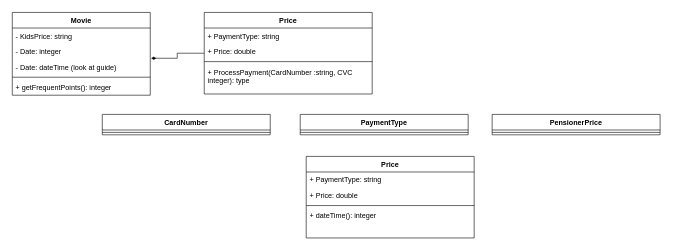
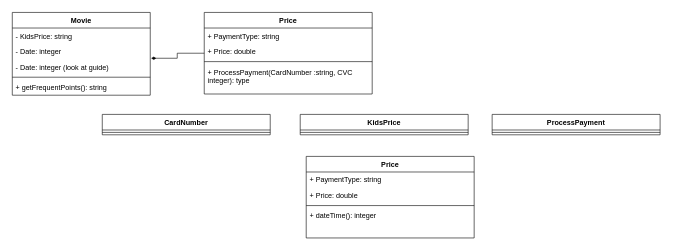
  <mxCell id="0" />
  <mxCell id="1" parent="0" />
  <mxCell id="2" value="Movie" style="swimlane;fontStyle=1;align=center;verticalAlign=top;childLayout=stackLayout;horizontal=1;startSize=26;horizontalStack=0;resizeParent=1;resizeParentMax=0;resizeLast=0;collapsible=1;marginBottom=0;" vertex="1" parent="1"><mxGeometry x="20" y="20" width="230" height="138" as="geometry" /></mxCell>
  <mxCell id="3" value="- KidsPrice: string" style="text;strokeColor=none;fillColor=none;align=left;verticalAlign=top;spacingLeft=4;spacingRight=4;overflow=hidden;rotatable=0;points=[[0,0.5],[1,0.5]];portConstraint=eastwest;" vertex="1" parent="2"><mxGeometry y="26" width="230" height="26" as="geometry" /></mxCell>
  <mxCell id="4" value="- Date: integer" style="text;strokeColor=none;fillColor=none;align=left;verticalAlign=top;spacingLeft=4;spacingRight=4;overflow=hidden;rotatable=0;points=[[0,0.5],[1,0.5]];portConstraint=eastwest;" vertex="1" parent="2"><mxGeometry y="52" width="230" height="26" as="geometry" /></mxCell>
- <mxCell id="5" value="- Date: dateTime (look at guide)" style="text;strokeColor=none;fillColor=none;align=left;verticalAlign=top;spacingLeft=4;spacingRight=4;overflow=hidden;rotatable=0;points=[[0,0.5],[1,0.5]];portConstraint=eastwest;" vertex="1" parent="2"><mxGeometry y="78" width="230" height="26" as="geometry" /></mxCell>
+ <mxCell id="5" value="- Date: integer (look at guide)" style="text;strokeColor=none;fillColor=none;align=left;verticalAlign=top;spacingLeft=4;spacingRight=4;overflow=hidden;rotatable=0;points=[[0,0.5],[1,0.5]];portConstraint=eastwest;" vertex="1" parent="2"><mxGeometry y="78" width="230" height="26" as="geometry" /></mxCell>
  <mxCell id="6" value="" style="line;strokeWidth=1;fillColor=none;align=left;verticalAlign=middle;spacingTop=-1;spacingLeft=3;spacingRight=3;rotatable=0;labelPosition=right;points=[];portConstraint=eastwest;strokeColor=inherit;" vertex="1" parent="2"><mxGeometry y="104" width="230" height="8" as="geometry" /></mxCell>
- <mxCell id="7" value="+ getFrequentPoints(): integer" style="text;strokeColor=none;fillColor=none;align=left;verticalAlign=top;spacingLeft=4;spacingRight=4;overflow=hidden;rotatable=0;points=[[0,0.5],[1,0.5]];portConstraint=eastwest;" vertex="1" parent="2"><mxGeometry y="112" width="230" height="26" as="geometry" /></mxCell>
+ <mxCell id="7" value="+ getFrequentPoints(): string" style="text;strokeColor=none;fillColor=none;align=left;verticalAlign=top;spacingLeft=4;spacingRight=4;overflow=hidden;rotatable=0;points=[[0,0.5],[1,0.5]];portConstraint=eastwest;" vertex="1" parent="2"><mxGeometry y="112" width="230" height="26" as="geometry" /></mxCell>
  <mxCell id="8" style="edgeStyle=orthogonalEdgeStyle;rounded=0;orthogonalLoop=1;jettySize=auto;html=1;entryX=1.006;entryY=-0.062;entryDx=0;entryDy=0;entryPerimeter=0;endArrow=diamondThin;endFill=1;" edge="1" parent="1" source="9" target="5"><mxGeometry relative="1" as="geometry" /></mxCell>
  <mxCell id="9" value="Price" style="swimlane;fontStyle=1;align=center;verticalAlign=top;childLayout=stackLayout;horizontal=1;startSize=26;horizontalStack=0;resizeParent=1;resizeParentMax=0;resizeLast=0;collapsible=1;marginBottom=0;" vertex="1" parent="1"><mxGeometry x="340" y="20" width="280" height="136" as="geometry" /></mxCell>
  <mxCell id="10" value="+ PaymentType: string" style="text;strokeColor=none;fillColor=none;align=left;verticalAlign=top;spacingLeft=4;spacingRight=4;overflow=hidden;rotatable=0;points=[[0,0.5],[1,0.5]];portConstraint=eastwest;" vertex="1" parent="9"><mxGeometry y="26" width="280" height="26" as="geometry" /></mxCell>
  <mxCell id="11" value="+ Price: double" style="text;strokeColor=none;fillColor=none;align=left;verticalAlign=top;spacingLeft=4;spacingRight=4;overflow=hidden;rotatable=0;points=[[0,0.5],[1,0.5]];portConstraint=eastwest;" vertex="1" parent="9"><mxGeometry y="52" width="280" height="26" as="geometry" /></mxCell>
  <mxCell id="12" value="" style="line;strokeWidth=1;fillColor=none;align=left;verticalAlign=middle;spacingTop=-1;spacingLeft=3;spacingRight=3;rotatable=0;labelPosition=right;points=[];portConstraint=eastwest;strokeColor=inherit;" vertex="1" parent="9"><mxGeometry y="78" width="280" height="8" as="geometry" /></mxCell>
  <mxCell id="13" value="+ ProcessPayment(CardNumber :string, CVC integer): type" style="text;strokeColor=none;fillColor=none;align=left;verticalAlign=top;spacingLeft=4;spacingRight=4;overflow=hidden;rotatable=0;points=[[0,0.5],[1,0.5]];portConstraint=eastwest;whiteSpace=wrap;" vertex="1" parent="9"><mxGeometry y="86" width="280" height="50" as="geometry" /></mxCell>
  <mxCell id="14" value="CardNumber" style="swimlane;fontStyle=1;align=center;verticalAlign=top;childLayout=stackLayout;horizontal=1;startSize=26;horizontalStack=0;resizeParent=1;resizeParentMax=0;resizeLast=0;collapsible=1;marginBottom=0;" vertex="1" parent="1"><mxGeometry x="170" y="190" width="280" height="34" as="geometry" /></mxCell>
  <mxCell id="15" value="" style="line;strokeWidth=1;fillColor=none;align=left;verticalAlign=middle;spacingTop=-1;spacingLeft=3;spacingRight=3;rotatable=0;labelPosition=right;points=[];portConstraint=eastwest;strokeColor=inherit;" vertex="1" parent="14"><mxGeometry y="26" width="280" height="8" as="geometry" /></mxCell>
- <mxCell id="16" value="PaymentType" style="swimlane;fontStyle=1;align=center;verticalAlign=top;childLayout=stackLayout;horizontal=1;startSize=26;horizontalStack=0;resizeParent=1;resizeParentMax=0;resizeLast=0;collapsible=1;marginBottom=0;" vertex="1" parent="1"><mxGeometry x="500" y="190" width="280" height="34" as="geometry" /></mxCell>
+ <mxCell id="16" value="KidsPrice" style="swimlane;fontStyle=1;align=center;verticalAlign=top;childLayout=stackLayout;horizontal=1;startSize=26;horizontalStack=0;resizeParent=1;resizeParentMax=0;resizeLast=0;collapsible=1;marginBottom=0;" vertex="1" parent="1"><mxGeometry x="500" y="190" width="280" height="34" as="geometry" /></mxCell>
  <mxCell id="17" value="" style="line;strokeWidth=1;fillColor=none;align=left;verticalAlign=middle;spacingTop=-1;spacingLeft=3;spacingRight=3;rotatable=0;labelPosition=right;points=[];portConstraint=eastwest;strokeColor=inherit;" vertex="1" parent="16"><mxGeometry y="26" width="280" height="8" as="geometry" /></mxCell>
- <mxCell id="18" value="PensionerPrice" style="swimlane;fontStyle=1;align=center;verticalAlign=top;childLayout=stackLayout;horizontal=1;startSize=26;horizontalStack=0;resizeParent=1;resizeParentMax=0;resizeLast=0;collapsible=1;marginBottom=0;" vertex="1" parent="1"><mxGeometry x="820" y="190" width="280" height="34" as="geometry" /></mxCell>
+ <mxCell id="18" value="ProcessPayment" style="swimlane;fontStyle=1;align=center;verticalAlign=top;childLayout=stackLayout;horizontal=1;startSize=26;horizontalStack=0;resizeParent=1;resizeParentMax=0;resizeLast=0;collapsible=1;marginBottom=0;" vertex="1" parent="1"><mxGeometry x="820" y="190" width="280" height="34" as="geometry" /></mxCell>
  <mxCell id="19" value="" style="line;strokeWidth=1;fillColor=none;align=left;verticalAlign=middle;spacingTop=-1;spacingLeft=3;spacingRight=3;rotatable=0;labelPosition=right;points=[];portConstraint=eastwest;strokeColor=inherit;" vertex="1" parent="18"><mxGeometry y="26" width="280" height="8" as="geometry" /></mxCell>
  <mxCell id="20" value="Price" style="swimlane;fontStyle=1;align=center;verticalAlign=top;childLayout=stackLayout;horizontal=1;startSize=26;horizontalStack=0;resizeParent=1;resizeParentMax=0;resizeLast=0;collapsible=1;marginBottom=0;" vertex="1" parent="1"><mxGeometry x="510" y="260" width="280" height="136" as="geometry" /></mxCell>
  <mxCell id="21" value="+ PaymentType: string" style="text;strokeColor=none;fillColor=none;align=left;verticalAlign=top;spacingLeft=4;spacingRight=4;overflow=hidden;rotatable=0;points=[[0,0.5],[1,0.5]];portConstraint=eastwest;" vertex="1" parent="20"><mxGeometry y="26" width="280" height="26" as="geometry" /></mxCell>
  <mxCell id="22" value="+ Price: double" style="text;strokeColor=none;fillColor=none;align=left;verticalAlign=top;spacingLeft=4;spacingRight=4;overflow=hidden;rotatable=0;points=[[0,0.5],[1,0.5]];portConstraint=eastwest;" vertex="1" parent="20"><mxGeometry y="52" width="280" height="26" as="geometry" /></mxCell>
  <mxCell id="23" value="" style="line;strokeWidth=1;fillColor=none;align=left;verticalAlign=middle;spacingTop=-1;spacingLeft=3;spacingRight=3;rotatable=0;labelPosition=right;points=[];portConstraint=eastwest;strokeColor=inherit;" vertex="1" parent="20"><mxGeometry y="78" width="280" height="8" as="geometry" /></mxCell>
  <mxCell id="24" value="+ dateTime(): integer" style="text;strokeColor=none;fillColor=none;align=left;verticalAlign=top;spacingLeft=4;spacingRight=4;overflow=hidden;rotatable=0;points=[[0,0.5],[1,0.5]];portConstraint=eastwest;whiteSpace=wrap;" vertex="1" parent="20"><mxGeometry y="86" width="280" height="50" as="geometry" /></mxCell>
